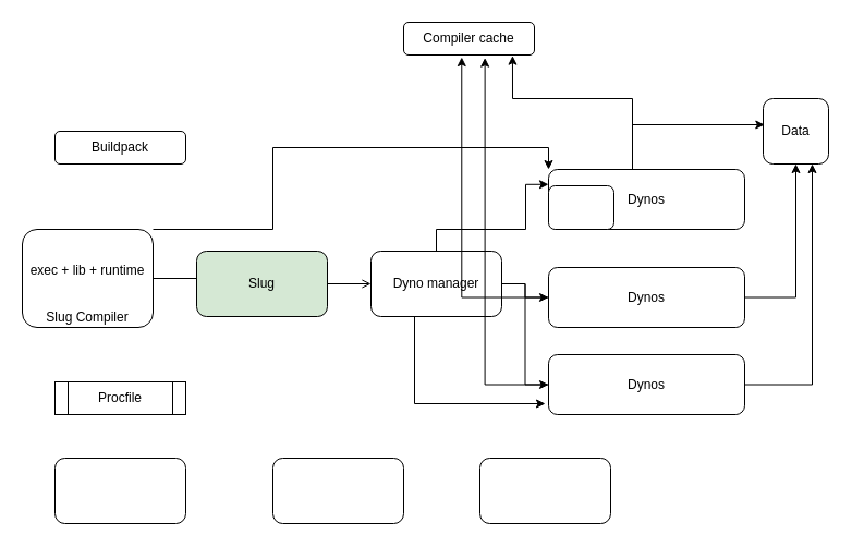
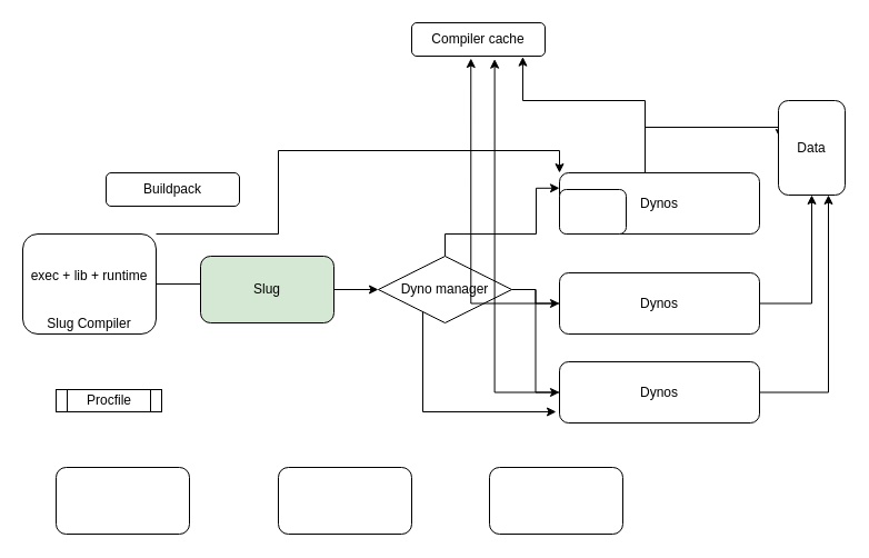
  <mxCell id="0" />
  <mxCell id="1" parent="0" />
  <mxCell id="2" value="" style="edgeStyle=orthogonalEdgeStyle;rounded=0;orthogonalLoop=1;jettySize=auto;html=1;entryX=0.022;entryY=0.4;entryDx=0;entryDy=0;entryPerimeter=0;" edge="1" parent="1" source="4" target="24"><mxGeometry relative="1" as="geometry"><mxPoint x="593" y="100" as="targetPoint" /><Array as="points"><mxPoint x="580" y="114" /></Array></mxGeometry></mxCell>
  <mxCell id="3" style="edgeStyle=orthogonalEdgeStyle;rounded=0;orthogonalLoop=1;jettySize=auto;html=1;entryX=0.833;entryY=1.022;entryDx=0;entryDy=0;entryPerimeter=0;" edge="1" parent="1" source="4" target="26"><mxGeometry relative="1" as="geometry"><Array as="points"><mxPoint x="580" y="90" /><mxPoint x="470" y="90" /></Array></mxGeometry></mxCell>
  <mxCell id="4" value="Dynos" style="rounded=1;whiteSpace=wrap;html=1;" vertex="1" parent="1"><mxGeometry x="503" y="155" width="180" height="55" as="geometry" /></mxCell>
  <mxCell id="5" value="" style="rounded=1;whiteSpace=wrap;html=1;" vertex="1" parent="1"><mxGeometry x="50" y="420" width="120" height="60" as="geometry" /></mxCell>
  <mxCell id="6" value="" style="rounded=1;whiteSpace=wrap;html=1;" vertex="1" parent="1"><mxGeometry x="250" y="420" width="120" height="60" as="geometry" /></mxCell>
  <mxCell id="7" value="" style="rounded=1;whiteSpace=wrap;html=1;" vertex="1" parent="1"><mxGeometry x="440" y="420" width="120" height="60" as="geometry" /></mxCell>
- <mxCell id="8" value="" style="edgeStyle=orthogonalEdgeStyle;rounded=0;orthogonalLoop=1;jettySize=auto;html=1;entryX=0;entryY=0.5;entryDx=0;entryDy=0;endArrow=open;" edge="1" parent="1" source="10" target="17"><mxGeometry relative="1" as="geometry"><mxPoint x="220" y="250" as="targetPoint" /></mxGeometry></mxCell>
+ <mxCell id="8" value="" style="edgeStyle=orthogonalEdgeStyle;rounded=0;orthogonalLoop=1;jettySize=auto;html=1;entryX=0;entryY=0.5;entryDx=0;entryDy=0;" edge="1" parent="1" source="10" target="17"><mxGeometry relative="1" as="geometry"><mxPoint x="220" y="250" as="targetPoint" /></mxGeometry></mxCell>
  <mxCell id="9" style="edgeStyle=orthogonalEdgeStyle;rounded=0;orthogonalLoop=1;jettySize=auto;html=1;entryX=0;entryY=0;entryDx=0;entryDy=0;" edge="1" parent="1" source="10" target="4"><mxGeometry relative="1" as="geometry"><Array as="points"><mxPoint x="250" y="210" /><mxPoint x="250" y="135" /><mxPoint x="503" y="135" /></Array></mxGeometry></mxCell>
  <mxCell id="10" value="&lt;br&gt;&lt;br&gt;exec + lib + runtime&lt;br&gt;&lt;br&gt;&lt;br&gt;Slug Compiler" style="rounded=1;whiteSpace=wrap;html=1;" vertex="1" parent="1"><mxGeometry x="20" y="210" width="120" height="90" as="geometry" /></mxCell>
- <mxCell id="11" value="Buildpack" style="rounded=1;whiteSpace=wrap;html=1;" vertex="1" parent="1"><mxGeometry x="50" y="120" width="120" height="30" as="geometry" /></mxCell>
- <mxCell id="12" value="Procfile" style="shape=process;whiteSpace=wrap;html=1;backgroundOutline=1;" vertex="1" parent="1"><mxGeometry x="50" y="350" width="120" height="30" as="geometry" /></mxCell>
+ <mxCell id="11" value="Buildpack" style="rounded=1;whiteSpace=wrap;html=1;" vertex="1" parent="1"><mxGeometry x="95" y="155" width="120" height="30" as="geometry" /></mxCell>
+ <mxCell id="12" value="Procfile" style="shape=process;whiteSpace=wrap;html=1;backgroundOutline=1;" vertex="1" parent="1"><mxGeometry x="50" y="350" width="95" height="20" as="geometry" /></mxCell>
  <mxCell id="13" value="" style="edgeStyle=orthogonalEdgeStyle;rounded=0;orthogonalLoop=1;jettySize=auto;html=1;entryX=0;entryY=0.25;entryDx=0;entryDy=0;" edge="1" parent="1" source="17" target="4"><mxGeometry relative="1" as="geometry"><mxPoint x="400" y="150" as="targetPoint" /><Array as="points"><mxPoint x="400" y="210" /><mxPoint x="482" y="210" /><mxPoint x="482" y="169" /></Array></mxGeometry></mxCell>
  <mxCell id="14" style="edgeStyle=orthogonalEdgeStyle;rounded=0;orthogonalLoop=1;jettySize=auto;html=1;entryX=0;entryY=0.5;entryDx=0;entryDy=0;" edge="1" parent="1" source="17" target="20"><mxGeometry relative="1" as="geometry" /></mxCell>
  <mxCell id="15" style="edgeStyle=orthogonalEdgeStyle;rounded=0;orthogonalLoop=1;jettySize=auto;html=1;entryX=0;entryY=0.5;entryDx=0;entryDy=0;" edge="1" parent="1" source="17" target="23"><mxGeometry relative="1" as="geometry" /></mxCell>
  <mxCell id="16" style="edgeStyle=orthogonalEdgeStyle;rounded=0;orthogonalLoop=1;jettySize=auto;html=1;" edge="1" parent="1" source="17"><mxGeometry relative="1" as="geometry"><mxPoint x="500" y="370" as="targetPoint" /><Array as="points"><mxPoint x="380" y="370" /></Array></mxGeometry></mxCell>
- <mxCell id="17" value="Dyno manager" style="rounded=1;whiteSpace=wrap;html=1;" vertex="1" parent="1"><mxGeometry x="340" y="230" width="120" height="60" as="geometry" /></mxCell>
+ <mxCell id="17" value="Dyno manager" style="rhombus;whiteSpace=wrap;html=1;" vertex="1" parent="1"><mxGeometry x="340" y="230" width="120" height="60" as="geometry" /></mxCell>
  <mxCell id="18" style="edgeStyle=orthogonalEdgeStyle;rounded=0;orthogonalLoop=1;jettySize=auto;html=1;entryX=0.5;entryY=1;entryDx=0;entryDy=0;" edge="1" parent="1" source="20" target="24"><mxGeometry relative="1" as="geometry" /></mxCell>
  <mxCell id="19" style="edgeStyle=orthogonalEdgeStyle;rounded=0;orthogonalLoop=1;jettySize=auto;html=1;entryX=0.444;entryY=1.067;entryDx=0;entryDy=0;entryPerimeter=0;" edge="1" parent="1" source="20" target="26"><mxGeometry relative="1" as="geometry" /></mxCell>
  <mxCell id="20" value="Dynos" style="rounded=1;whiteSpace=wrap;html=1;" vertex="1" parent="1"><mxGeometry x="503" y="245" width="180" height="55" as="geometry" /></mxCell>
  <mxCell id="21" style="edgeStyle=orthogonalEdgeStyle;rounded=0;orthogonalLoop=1;jettySize=auto;html=1;entryX=0.75;entryY=1;entryDx=0;entryDy=0;" edge="1" parent="1" source="23" target="24"><mxGeometry relative="1" as="geometry" /></mxCell>
  <mxCell id="22" style="edgeStyle=orthogonalEdgeStyle;rounded=0;orthogonalLoop=1;jettySize=auto;html=1;entryX=0.622;entryY=1.089;entryDx=0;entryDy=0;entryPerimeter=0;" edge="1" parent="1" source="23" target="26"><mxGeometry relative="1" as="geometry" /></mxCell>
  <mxCell id="23" value="Dynos" style="rounded=1;whiteSpace=wrap;html=1;" vertex="1" parent="1"><mxGeometry x="503" y="325" width="180" height="55" as="geometry" /></mxCell>
- <mxCell id="24" value="Data" style="rounded=1;whiteSpace=wrap;html=1;" vertex="1" parent="1"><mxGeometry x="700" y="90" width="60" height="60" as="geometry" /></mxCell>
+ <mxCell id="24" value="Data" style="rounded=1;whiteSpace=wrap;html=1;" vertex="1" parent="1"><mxGeometry x="700" y="90" width="60" height="85" as="geometry" /></mxCell>
  <mxCell id="25" value="Slug" style="rounded=1;whiteSpace=wrap;html=1;fillColor=#d5e8d4;" vertex="1" parent="1"><mxGeometry x="180" y="230" width="120" height="60" as="geometry" /></mxCell>
  <mxCell id="26" value="Compiler cache" style="rounded=1;whiteSpace=wrap;html=1;" vertex="1" parent="1"><mxGeometry x="370" y="20" width="120" height="30" as="geometry" /></mxCell>
  <mxCell id="27" value="" style="rounded=1;whiteSpace=wrap;html=1;" vertex="1" parent="1"><mxGeometry x="503" y="170" width="60" height="40" as="geometry" /></mxCell>
